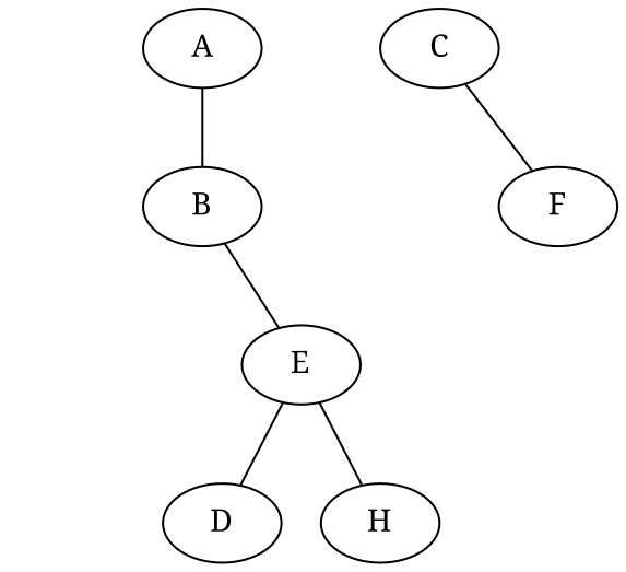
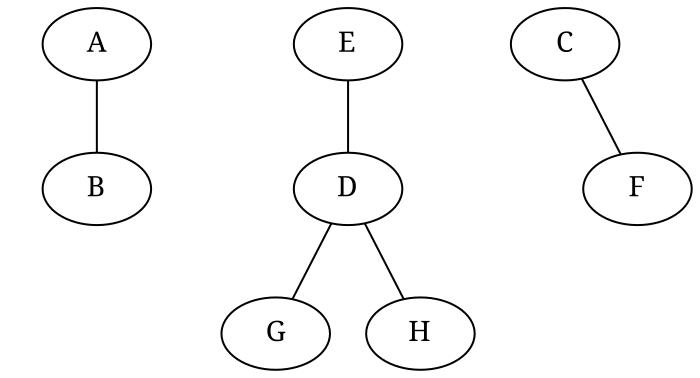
  graph {
    fontname="Noto Serif"
    node [fontname="Noto Serif"]
    edge [fontname="Noto Serif"]
    n1 [label=A]
    n2 [label=B]
    Bcenter [style=invis width=0]
    n4 [label=E]
    n5 [label=C]
    X [style=invis]
    n7 [label=F]
    n8 [label=D]
+   n9 [label=G]
    n10 [label=H]
    n1 -- n2
    n2 -- Bcenter [style=invis]
-   n2 -- n4
    n4 -- n8
    n5 -- X [style=invis]
    n5 -- n7
-   n4 -- n10
+   n8 -- n9
+   n8 -- n10
  }
